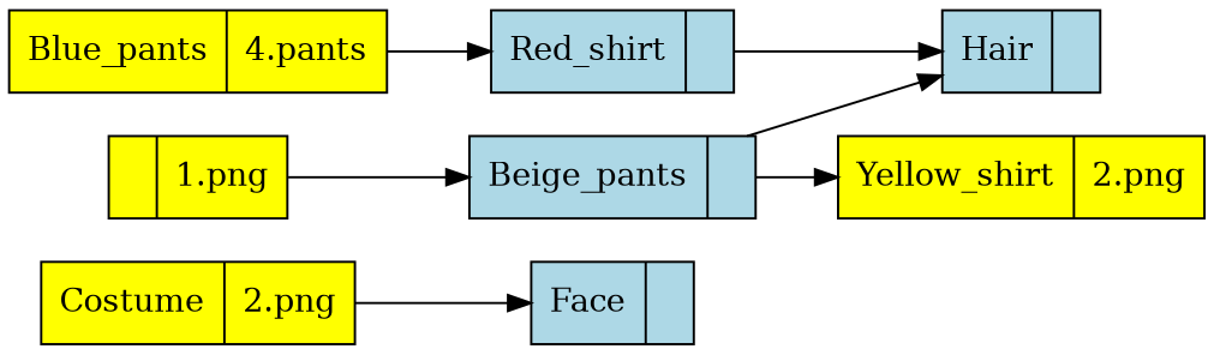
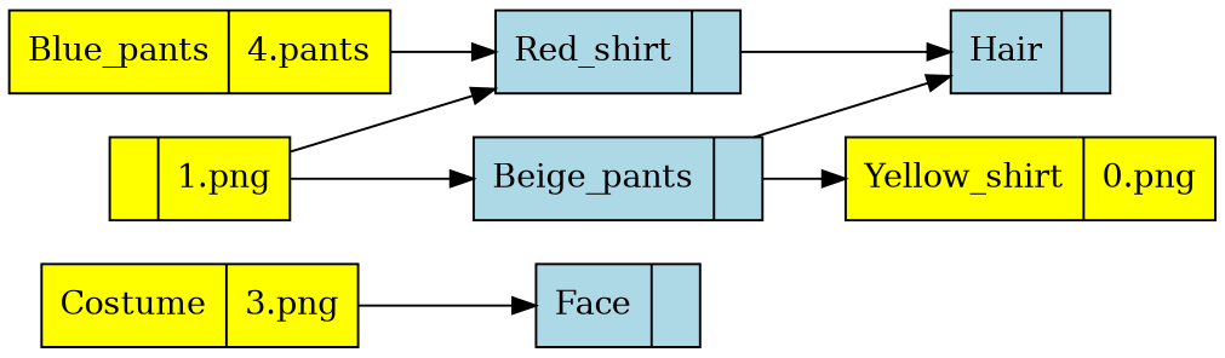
  digraph {
    rankdir=LR
    node [fillcolor=lightblue shape=record style=filled]
    n1 [label="{Face\n|}"]
    n2 [label="{Hair\n|}"]
    n3 [label="{Red_shirt\n|}"]
    n4 [label="{Beige_pants\n|}"]
-   n5 [fillcolor=yellow label="{Yellow_shirt\n|2.png\n}"]
+   n5 [fillcolor=yellow label="{Yellow_shirt\n|0.png\n}"]
    n6 [fillcolor=yellow label="{|1.png\n}"]
    n7 [fillcolor=yellow label="{Blue_pants\n|4.pants\n}"]
-   n8 [fillcolor=yellow label="{Costume\n|2.png\n}"]
+   n8 [fillcolor=yellow label="{Costume\n|3.png\n}"]
    n3 -> n2
    n4 -> n2
    n4 -> n5
+   n6 -> n3
    n6 -> n4
    n7 -> n3
    n8 -> n1
  }
